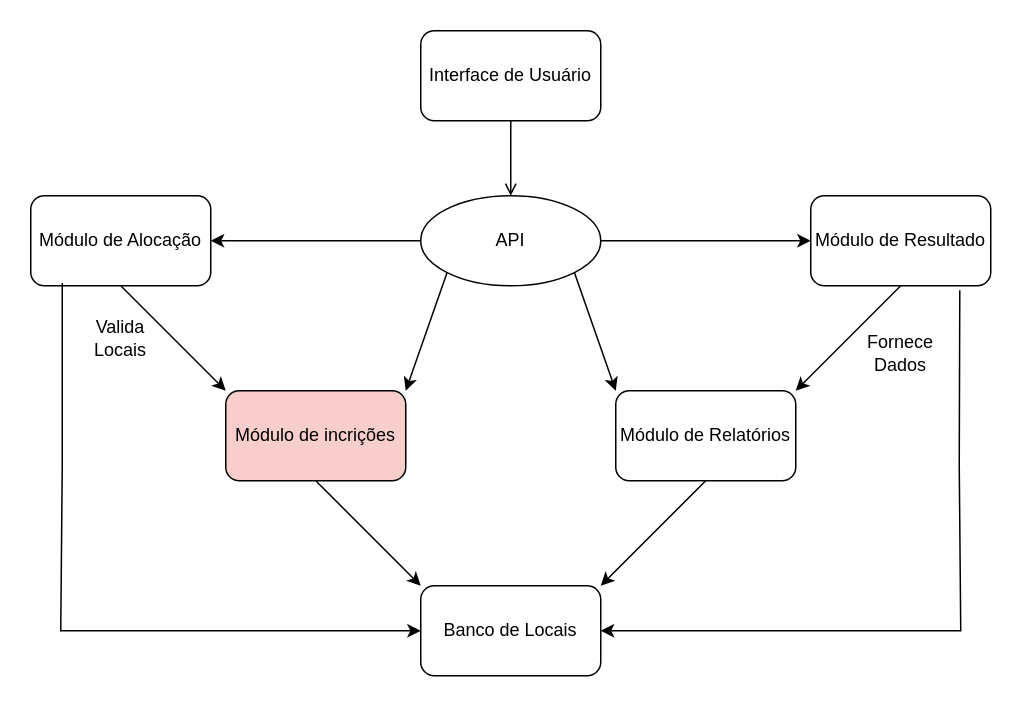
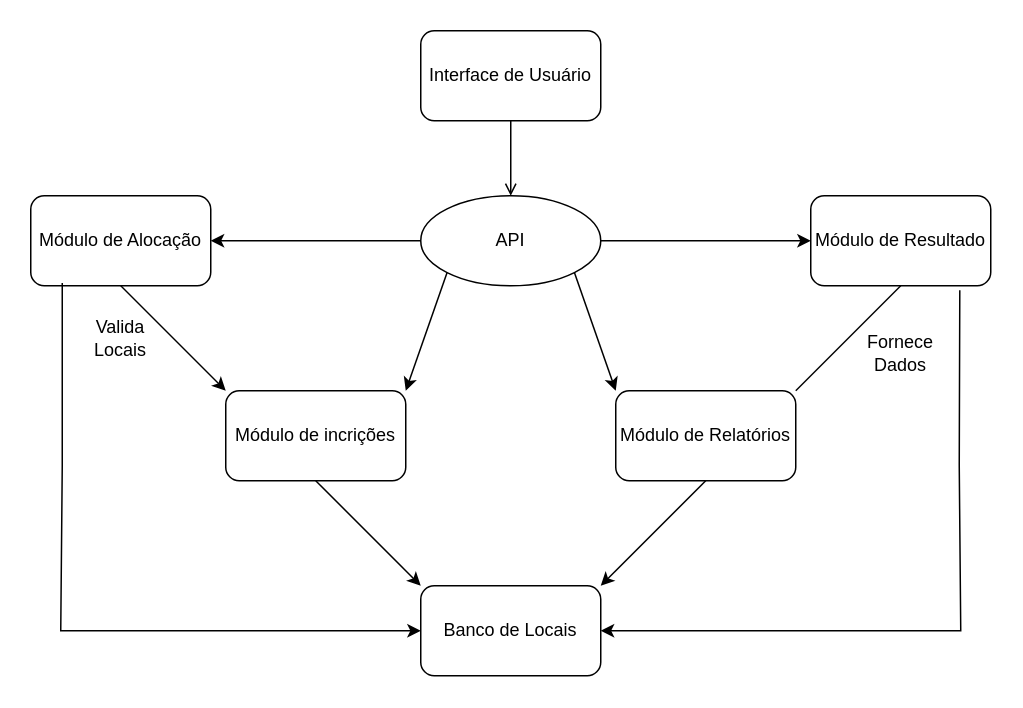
  <mxCell id="0" />
  <mxCell id="1" parent="0" />
  <mxCell id="2" value="Interface de Usuário" style="rounded=1;whiteSpace=wrap;html=1;" vertex="1" parent="1"><mxGeometry x="280" y="20" width="120" height="60" as="geometry" /></mxCell>
  <mxCell id="3" value="API" style="ellipse;whiteSpace=wrap;html=1;" vertex="1" parent="1"><mxGeometry x="280" y="130" width="120" height="60" as="geometry" /></mxCell>
  <mxCell id="4" value="Módulo de Alocação" style="rounded=1;whiteSpace=wrap;html=1;" vertex="1" parent="1"><mxGeometry x="20" y="130" width="120" height="60" as="geometry" /></mxCell>
  <mxCell id="5" value="Módulo de Resultado" style="rounded=1;whiteSpace=wrap;html=1;" vertex="1" parent="1"><mxGeometry x="540" y="130" width="120" height="60" as="geometry" /></mxCell>
- <mxCell id="6" value="Módulo de incrições" style="rounded=1;whiteSpace=wrap;html=1;fillColor=#f8cecc;" vertex="1" parent="1"><mxGeometry x="150" y="260" width="120" height="60" as="geometry" /></mxCell>
+ <mxCell id="6" value="Módulo de incrições" style="rounded=1;whiteSpace=wrap;html=1;" vertex="1" parent="1"><mxGeometry x="150" y="260" width="120" height="60" as="geometry" /></mxCell>
  <mxCell id="7" value="Módulo de Relatórios" style="rounded=1;whiteSpace=wrap;html=1;" vertex="1" parent="1"><mxGeometry x="410" y="260" width="120" height="60" as="geometry" /></mxCell>
  <mxCell id="8" value="Banco de Locais" style="rounded=1;whiteSpace=wrap;html=1;" vertex="1" parent="1"><mxGeometry x="280" y="390" width="120" height="60" as="geometry" /></mxCell>
  <mxCell id="9" value="" style="endArrow=open;html=1;rounded=0;exitX=0.5;exitY=1;exitDx=0;exitDy=0;entryX=0.5;entryY=0;entryDx=0;entryDy=0;" edge="1" parent="1" source="2" target="3"><mxGeometry width="50" height="50" relative="1" as="geometry"><mxPoint x="160" y="250" as="sourcePoint" /><mxPoint x="210" y="200" as="targetPoint" /></mxGeometry></mxCell>
  <mxCell id="10" value="" style="endArrow=classic;html=1;rounded=0;exitX=1;exitY=0.5;exitDx=0;exitDy=0;entryX=0;entryY=0.5;entryDx=0;entryDy=0;" edge="1" parent="1" source="3" target="5"><mxGeometry width="50" height="50" relative="1" as="geometry"><mxPoint x="350" y="90" as="sourcePoint" /><mxPoint x="350" y="140" as="targetPoint" /></mxGeometry></mxCell>
  <mxCell id="11" value="" style="endArrow=classic;html=1;rounded=0;exitX=0;exitY=0.5;exitDx=0;exitDy=0;entryX=1;entryY=0.5;entryDx=0;entryDy=0;" edge="1" parent="1" source="3" target="4"><mxGeometry width="50" height="50" relative="1" as="geometry"><mxPoint x="410" y="170" as="sourcePoint" /><mxPoint x="550" y="170" as="targetPoint" /></mxGeometry></mxCell>
  <mxCell id="12" value="" style="endArrow=classic;html=1;rounded=0;exitX=0;exitY=1;exitDx=0;exitDy=0;entryX=1;entryY=0;entryDx=0;entryDy=0;" edge="1" parent="1" source="3" target="6"><mxGeometry width="50" height="50" relative="1" as="geometry"><mxPoint x="290" y="170" as="sourcePoint" /><mxPoint x="150" y="170" as="targetPoint" /></mxGeometry></mxCell>
  <mxCell id="13" value="" style="endArrow=classic;html=1;rounded=0;exitX=1;exitY=1;exitDx=0;exitDy=0;entryX=0;entryY=0;entryDx=0;entryDy=0;" edge="1" parent="1" source="3" target="7"><mxGeometry width="50" height="50" relative="1" as="geometry"><mxPoint x="290" y="200" as="sourcePoint" /><mxPoint x="280" y="270" as="targetPoint" /></mxGeometry></mxCell>
  <mxCell id="14" value="" style="endArrow=classic;html=1;rounded=0;exitX=0.828;exitY=1.05;exitDx=0;exitDy=0;entryX=1;entryY=0.5;entryDx=0;entryDy=0;exitPerimeter=0;" edge="1" parent="1" source="5" target="8"><mxGeometry width="50" height="50" relative="1" as="geometry"><mxPoint x="640" y="300" as="sourcePoint" /><mxPoint x="660" y="430" as="targetPoint" /><Array as="points"><mxPoint x="639" y="310" /><mxPoint x="640" y="420" /></Array></mxGeometry></mxCell>
  <mxCell id="15" value="" style="endArrow=classic;html=1;rounded=0;exitX=0.5;exitY=1;exitDx=0;exitDy=0;entryX=0;entryY=0;entryDx=0;entryDy=0;" edge="1" parent="1" source="4" target="6"><mxGeometry width="50" height="50" relative="1" as="geometry"><mxPoint x="290" y="170" as="sourcePoint" /><mxPoint x="150" y="170" as="targetPoint" /></mxGeometry></mxCell>
- <mxCell id="16" value="" style="endArrow=classic;html=1;rounded=0;exitX=0.5;exitY=1;exitDx=0;exitDy=0;entryX=1;entryY=0;entryDx=0;entryDy=0;" edge="1" parent="1" source="5" target="7"><mxGeometry width="50" height="50" relative="1" as="geometry"><mxPoint x="520" y="210" as="sourcePoint" /><mxPoint x="590" y="280" as="targetPoint" /></mxGeometry></mxCell>
+ <mxCell id="16" value="" style="endArrow=none;html=1;rounded=0;exitX=0.5;exitY=1;exitDx=0;exitDy=0;entryX=1;entryY=0;entryDx=0;entryDy=0;" edge="1" parent="1" source="5" target="7"><mxGeometry width="50" height="50" relative="1" as="geometry"><mxPoint x="520" y="210" as="sourcePoint" /><mxPoint x="590" y="280" as="targetPoint" /></mxGeometry></mxCell>
  <mxCell id="17" value="Fornece Dados" style="text;html=1;align=center;verticalAlign=middle;whiteSpace=wrap;rounded=0;" vertex="1" parent="1"><mxGeometry x="570" y="220" width="60" height="30" as="geometry" /></mxCell>
  <mxCell id="18" value="" style="endArrow=classic;html=1;rounded=0;exitX=0.175;exitY=0.97;exitDx=0;exitDy=0;entryX=0;entryY=0.5;entryDx=0;entryDy=0;exitPerimeter=0;" edge="1" parent="1" source="4" target="8"><mxGeometry width="50" height="50" relative="1" as="geometry"><mxPoint x="649" y="203" as="sourcePoint" /><mxPoint x="410" y="430" as="targetPoint" /><Array as="points"><mxPoint x="41" y="310" /><mxPoint x="40" y="420" /></Array></mxGeometry></mxCell>
  <mxCell id="19" value="Valida Locais" style="text;html=1;align=center;verticalAlign=middle;whiteSpace=wrap;rounded=0;" vertex="1" parent="1"><mxGeometry x="50" y="210" width="60" height="30" as="geometry" /></mxCell>
  <mxCell id="20" value="" style="endArrow=classic;html=1;rounded=0;entryX=0;entryY=0;entryDx=0;entryDy=0;exitX=0.5;exitY=1;exitDx=0;exitDy=0;" edge="1" parent="1" source="6" target="8"><mxGeometry width="50" height="50" relative="1" as="geometry"><mxPoint x="160" y="250" as="sourcePoint" /><mxPoint x="210" y="200" as="targetPoint" /></mxGeometry></mxCell>
  <mxCell id="21" value="" style="endArrow=classic;html=1;rounded=0;entryX=1;entryY=0;entryDx=0;entryDy=0;exitX=0.5;exitY=1;exitDx=0;exitDy=0;" edge="1" parent="1" source="7" target="8"><mxGeometry width="50" height="50" relative="1" as="geometry"><mxPoint x="220" y="330" as="sourcePoint" /><mxPoint x="290" y="400" as="targetPoint" /></mxGeometry></mxCell>
